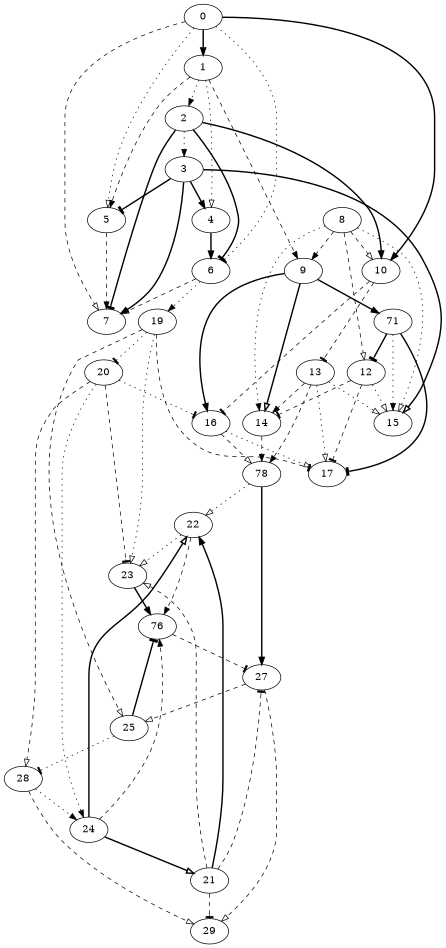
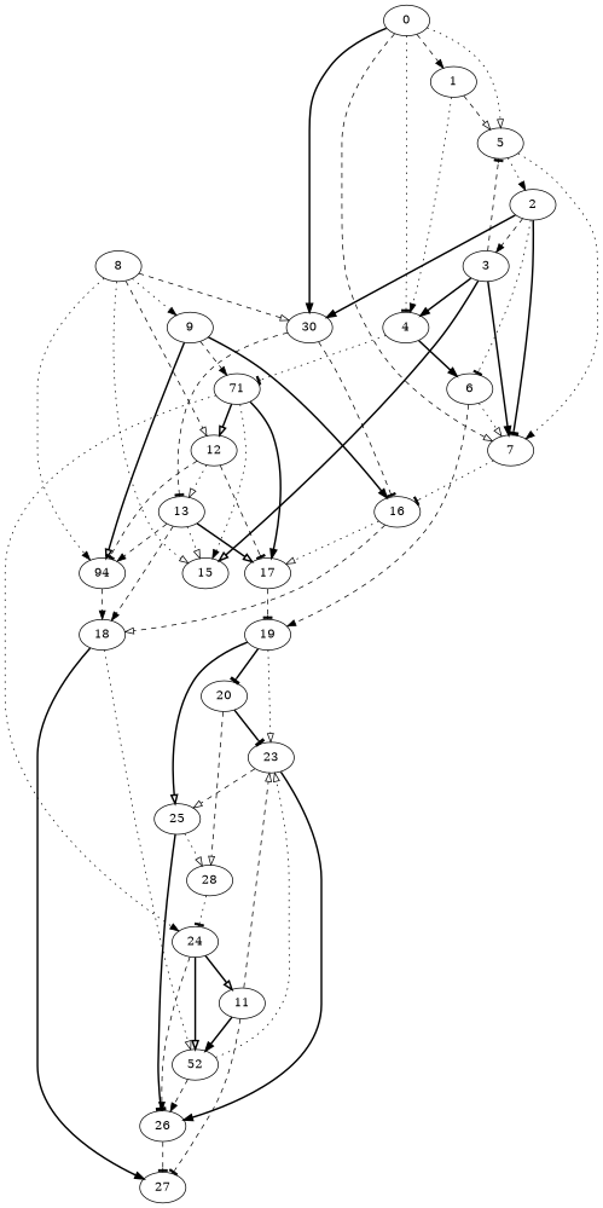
  digraph {
    edge [arrowhead=normal style=dashed]
    0
    1
    4
    5
    7
-   10
+   10 [label=30]
    2
    9
    6
    n10 [label=71]
    16
    13
    3
-   14
+   14 [label=94]
    15
    19
    12
    17
    20
    23
    25
    8
-   18 [label=78]
-   22
+   18
+   22 [label=52]
    27
-   26 [label=76]
-   29
+   26
    24
    28
-   21
-   0 -> 1 [style=bold]
-   0 -> 6 [arrowhead=tee style=dotted]
+   21 [label=11]
+   0 -> 1
+   0 -> 4 [arrowhead=tee style=dotted]
    0 -> 5 [arrowhead=onormal style=dotted]
    0 -> 7 [arrowhead=onormal]
    0 -> 10 [style=bold]
-   1 -> 4 [arrowhead=onormal style=dotted]
-   1 -> 5
-   1 -> 2 [style=dotted]
-   1 -> 9
+   1 -> 4 [style=dotted]
+   1 -> 5 [arrowhead=onormal]
+   5 -> 2 [style=dotted]
    4 -> 6 [style=bold]
-   5 -> 7
+   4 -> n10 [arrowhead=tee style=dotted]
+   5 -> 7 [style=dotted]
    10 -> 16 [arrowhead=tee]
    10 -> 13 [arrowhead=tee]
    2 -> 7 [arrowhead=tee style=bold]
    2 -> 10 [style=bold]
-   2 -> 6 [arrowhead=tee style=bold]
-   2 -> 3 [style=dotted]
-   9 -> n10 [style=bold]
+   2 -> 6 [arrowhead=tee style=dotted]
+   2 -> 3
+   9 -> n10
    9 -> 16 [style=bold]
    9 -> 14 [arrowhead=onormal style=bold]
-   6 -> 7 [arrowhead=onormal]
-   6 -> 19 [style=dotted]
+   6 -> 7 [arrowhead=onormal style=dotted]
+   6 -> 19
    n10 -> 15 [style=dotted]
-   n10 -> 12 [arrowhead=tee style=bold]
-   n10 -> 17 [arrowhead=tee style=bold]
+   n10 -> 12 [arrowhead=onormal style=bold]
+   n10 -> 17 [style=bold]
    16 -> 17 [arrowhead=onormal style=dotted]
    16 -> 18 [arrowhead=onormal]
    13 -> 14
    13 -> 15 [arrowhead=onormal style=dotted]
-   13 -> 17 [arrowhead=onormal style=dotted]
+   13 -> 17 [arrowhead=onormal style=bold]
    13 -> 18
    3 -> 4 [style=bold]
-   3 -> 5 [arrowhead=tee style=bold]
+   3 -> 5 [arrowhead=tee]
    3 -> 7 [style=bold]
    3 -> 15 [arrowhead=onormal style=bold]
    14 -> 18
-   19 -> 20 [arrowhead=tee style=dotted]
+   19 -> 20 [arrowhead=tee style=bold]
    19 -> 23 [arrowhead=onormal style=dotted]
-   19 -> 25 [arrowhead=onormal]
+   19 -> 25 [arrowhead=onormal style=bold]
    12 -> 14 [arrowhead=tee]
-   12 -> 15 [arrowhead=onormal style=dotted]
+   12 -> 13 [arrowhead=onormal style=dotted]
    12 -> 17 [arrowhead=tee]
-   19 -> 17 [arrowhead=tee]
-   20 -> 16 [arrowhead=tee style=dotted]
-   20 -> 23 [arrowhead=tee]
-   20 -> 24 [style=dotted]
+   17 -> 19 [arrowhead=tee]
+   7 -> 16 [arrowhead=tee style=dotted]
+   20 -> 23 [arrowhead=tee style=bold]
+   n10 -> 24 [style=dotted]
    20 -> 28 [arrowhead=onormal]
    23 -> 26 [style=bold]
    25 -> 26 [arrowhead=tee style=bold]
-   25 -> 28 [arrowhead=tee style=dotted]
+   25 -> 28 [arrowhead=onormal style=dotted]
    8 -> 10 [arrowhead=onormal]
-   8 -> 9
+   8 -> 9 [style=dotted]
    8 -> 14 [style=dotted]
    8 -> 15 [arrowhead=onormal style=dotted]
    8 -> 12 [arrowhead=onormal]
    18 -> 22 [arrowhead=onormal style=dotted]
    18 -> 27 [style=bold]
    22 -> 23 [arrowhead=onormal style=dotted]
    22 -> 26
-   27 -> 25 [arrowhead=onormal]
-   27 -> 29 [arrowhead=onormal]
+   23 -> 25 [arrowhead=onormal]
    26 -> 27 [arrowhead=tee]
    24 -> 22 [arrowhead=onormal style=bold]
    24 -> 26
    24 -> 21 [arrowhead=onormal style=bold]
-   28 -> 29 [arrowhead=onormal]
-   28 -> 24 [style=dotted]
+   28 -> 24 [arrowhead=tee style=dotted]
    21 -> 23 [arrowhead=onormal]
    21 -> 22 [style=bold]
    21 -> 27 [arrowhead=tee]
-   21 -> 29 [arrowhead=tee]
  }
